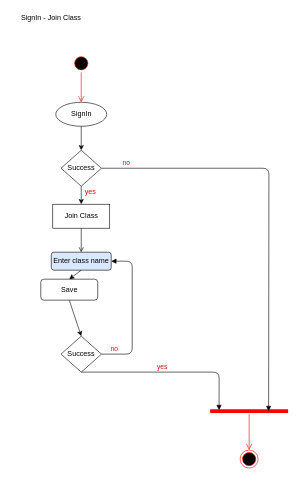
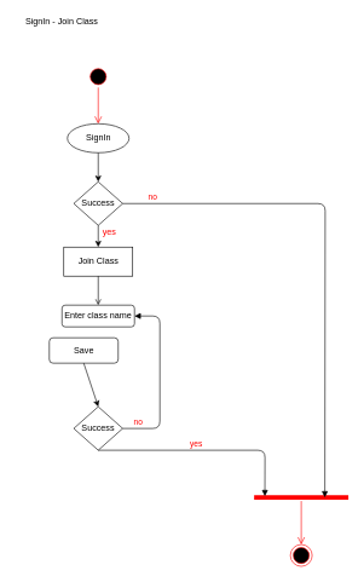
  <mxCell id="0" />
  <mxCell id="1" parent="0" />
  <mxCell id="2" value="SignIn - Join Class" style="text;html=1;strokeColor=none;fillColor=none;align=center;verticalAlign=middle;whiteSpace=wrap;rounded=0;" vertex="1" parent="1"><mxGeometry x="20" y="20" width="130" height="20" as="geometry" /></mxCell>
  <mxCell id="3" value="" style="ellipse;html=1;shape=startState;fillColor=#000000;strokeColor=#ff0000;" vertex="1" parent="1"><mxGeometry x="120" y="90" width="30" height="30" as="geometry" /></mxCell>
  <mxCell id="4" value="" style="edgeStyle=orthogonalEdgeStyle;html=1;verticalAlign=bottom;endArrow=open;endSize=8;strokeColor=#ff0000;entryX=0.5;entryY=0;entryDx=0;entryDy=0;" edge="1" source="3" parent="1" target="5"><mxGeometry relative="1" as="geometry"><mxPoint x="135" y="180" as="targetPoint" /></mxGeometry></mxCell>
  <mxCell id="5" value="SignIn" style="ellipse;whiteSpace=wrap;html=1;" vertex="1" parent="1"><mxGeometry x="92.5" y="170" width="85" height="40" as="geometry" /></mxCell>
  <mxCell id="6" value="Success" style="rhombus;whiteSpace=wrap;html=1;" vertex="1" parent="1"><mxGeometry x="101.25" y="250" width="67.5" height="60" as="geometry" /></mxCell>
  <mxCell id="7" value="" style="endArrow=classic;html=1;exitX=0.5;exitY=1;exitDx=0;exitDy=0;entryX=0.5;entryY=0;entryDx=0;entryDy=0;" edge="1" parent="1" source="5" target="6"><mxGeometry width="50" height="50" relative="1" as="geometry"><mxPoint x="360" y="260" as="sourcePoint" /><mxPoint x="410" y="210" as="targetPoint" /></mxGeometry></mxCell>
  <mxCell id="8" value="Join Class" style="whiteSpace=wrap;html=1;rounded=0;" vertex="1" parent="1"><mxGeometry x="87.5" y="340" width="95" height="40" as="geometry" /></mxCell>
  <mxCell id="9" value="" style="endArrow=classic;html=1;exitX=0.5;exitY=1;exitDx=0;exitDy=0;entryX=0.5;entryY=0;entryDx=0;entryDy=0;" edge="1" parent="1" source="6" target="8"><mxGeometry width="50" height="50" relative="1" as="geometry"><mxPoint x="360" y="260" as="sourcePoint" /><mxPoint x="410" y="210" as="targetPoint" /></mxGeometry></mxCell>
- <mxCell id="10" value="Enter class name" style="rounded=1;whiteSpace=wrap;html=1;fillColor=#dae8fc;" vertex="1" parent="1"><mxGeometry x="85" y="420" width="100" height="30" as="geometry" /></mxCell>
+ <mxCell id="10" value="Enter class name" style="rounded=1;whiteSpace=wrap;html=1;" vertex="1" parent="1"><mxGeometry x="85" y="420" width="100" height="30" as="geometry" /></mxCell>
  <mxCell id="11" value="" style="endArrow=open;html=1;exitX=0.5;exitY=1;exitDx=0;exitDy=0;entryX=0.5;entryY=0;entryDx=0;entryDy=0;" edge="1" parent="1" source="8" target="10"><mxGeometry width="50" height="50" relative="1" as="geometry"><mxPoint x="360" y="260" as="sourcePoint" /><mxPoint x="410" y="210" as="targetPoint" /></mxGeometry></mxCell>
  <mxCell id="12" value="Save" style="rounded=1;whiteSpace=wrap;html=1;" vertex="1" parent="1"><mxGeometry x="67.5" y="465" width="95" height="35" as="geometry" /></mxCell>
- <mxCell id="13" value="" style="endArrow=classic;html=1;exitX=0.5;exitY=1;exitDx=0;exitDy=0;entryX=0.5;entryY=0;entryDx=0;entryDy=0;" edge="1" parent="1" source="10" target="12"><mxGeometry width="50" height="50" relative="1" as="geometry"><mxPoint x="360" y="410" as="sourcePoint" /><mxPoint x="410" y="360" as="targetPoint" /></mxGeometry></mxCell>
  <mxCell id="14" value="Success" style="rhombus;whiteSpace=wrap;html=1;" vertex="1" parent="1"><mxGeometry x="101.25" y="560" width="67.5" height="60" as="geometry" /></mxCell>
  <mxCell id="15" value="" style="endArrow=classic;html=1;exitX=0.5;exitY=1;exitDx=0;exitDy=0;entryX=0.5;entryY=0;entryDx=0;entryDy=0;" edge="1" parent="1" source="12" target="14"><mxGeometry width="50" height="50" relative="1" as="geometry"><mxPoint x="360" y="410" as="sourcePoint" /><mxPoint x="410" y="360" as="targetPoint" /></mxGeometry></mxCell>
  <mxCell id="16" value="" style="shape=line;html=1;strokeWidth=6;strokeColor=#ff0000;" vertex="1" parent="1"><mxGeometry x="350" y="680" width="130" height="10" as="geometry" /></mxCell>
  <mxCell id="17" value="" style="edgeStyle=orthogonalEdgeStyle;html=1;verticalAlign=bottom;endArrow=open;endSize=8;strokeColor=#ff0000;" edge="1" source="16" parent="1"><mxGeometry relative="1" as="geometry"><mxPoint x="415" y="750" as="targetPoint" /></mxGeometry></mxCell>
  <mxCell id="18" value="" style="ellipse;html=1;shape=endState;fillColor=#000000;strokeColor=#ff0000;" vertex="1" parent="1"><mxGeometry x="400" y="750" width="30" height="30" as="geometry" /></mxCell>
  <mxCell id="19" value="&lt;font color=&quot;#ff0000&quot;&gt;yes&lt;/font&gt;" style="html=1;verticalAlign=bottom;endArrow=block;exitX=0.5;exitY=1;exitDx=0;exitDy=0;entryX=0.114;entryY=0.34;entryDx=0;entryDy=0;entryPerimeter=0;" edge="1" parent="1" source="14" target="16"><mxGeometry x="-0.08" width="80" relative="1" as="geometry"><mxPoint x="340" y="580" as="sourcePoint" /><mxPoint x="370" y="620" as="targetPoint" /><Array as="points"><mxPoint x="365" y="620" /></Array><mxPoint as="offset" /></mxGeometry></mxCell>
  <mxCell id="20" value="&lt;font color=&quot;#ff0000&quot;&gt;no&lt;/font&gt;" style="html=1;verticalAlign=bottom;endArrow=block;exitX=1;exitY=0.5;exitDx=0;exitDy=0;entryX=1;entryY=0.5;entryDx=0;entryDy=0;" edge="1" parent="1" source="14" target="10"><mxGeometry x="-0.824" width="80" relative="1" as="geometry"><mxPoint x="340" y="580" as="sourcePoint" /><mxPoint x="240" y="590" as="targetPoint" /><Array as="points"><mxPoint x="220" y="590" /><mxPoint x="220" y="435" /></Array><mxPoint as="offset" /></mxGeometry></mxCell>
  <mxCell id="21" value="&lt;font color=&quot;#ff0000&quot;&gt;no&lt;/font&gt;" style="html=1;verticalAlign=bottom;endArrow=block;exitX=1;exitY=0.5;exitDx=0;exitDy=0;entryX=0.75;entryY=0.5;entryDx=0;entryDy=0;entryPerimeter=0;" edge="1" parent="1" source="6" target="16"><mxGeometry x="-0.879" width="80" relative="1" as="geometry"><mxPoint x="340" y="360" as="sourcePoint" /><mxPoint x="440" y="280" as="targetPoint" /><Array as="points"><mxPoint x="448" y="280" /></Array><mxPoint as="offset" /></mxGeometry></mxCell>
  <mxCell id="22" value="&lt;font color=&quot;#ff0000&quot;&gt;yes&lt;/font&gt;" style="text;html=1;align=center;verticalAlign=middle;resizable=0;points=[];autosize=1;" vertex="1" parent="1"><mxGeometry x="135" y="310" width="30" height="20" as="geometry" /></mxCell>
